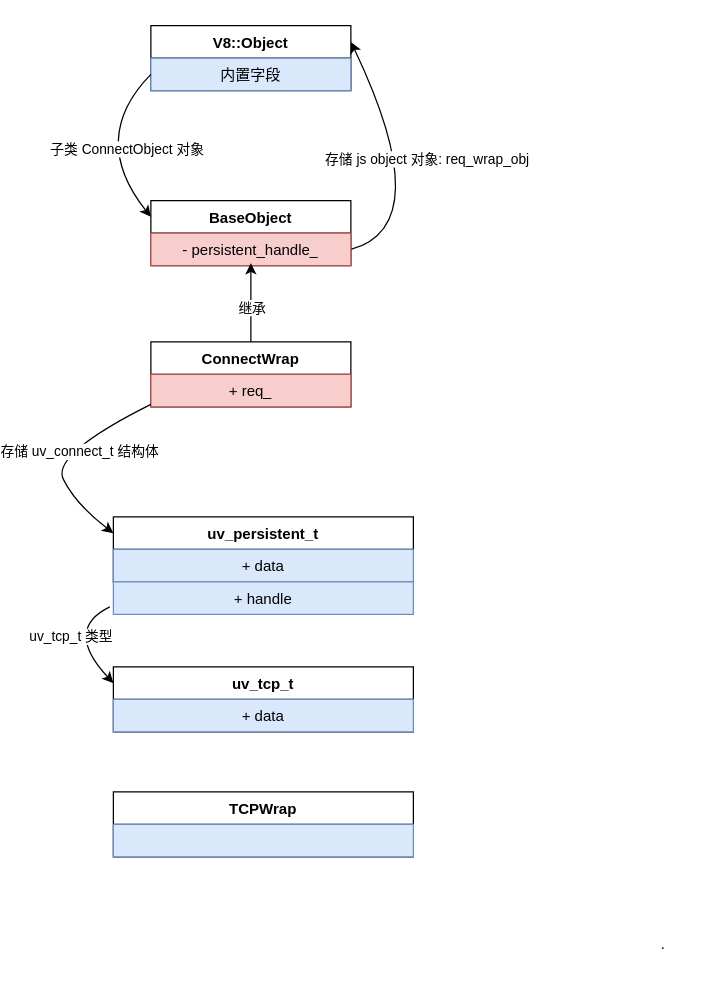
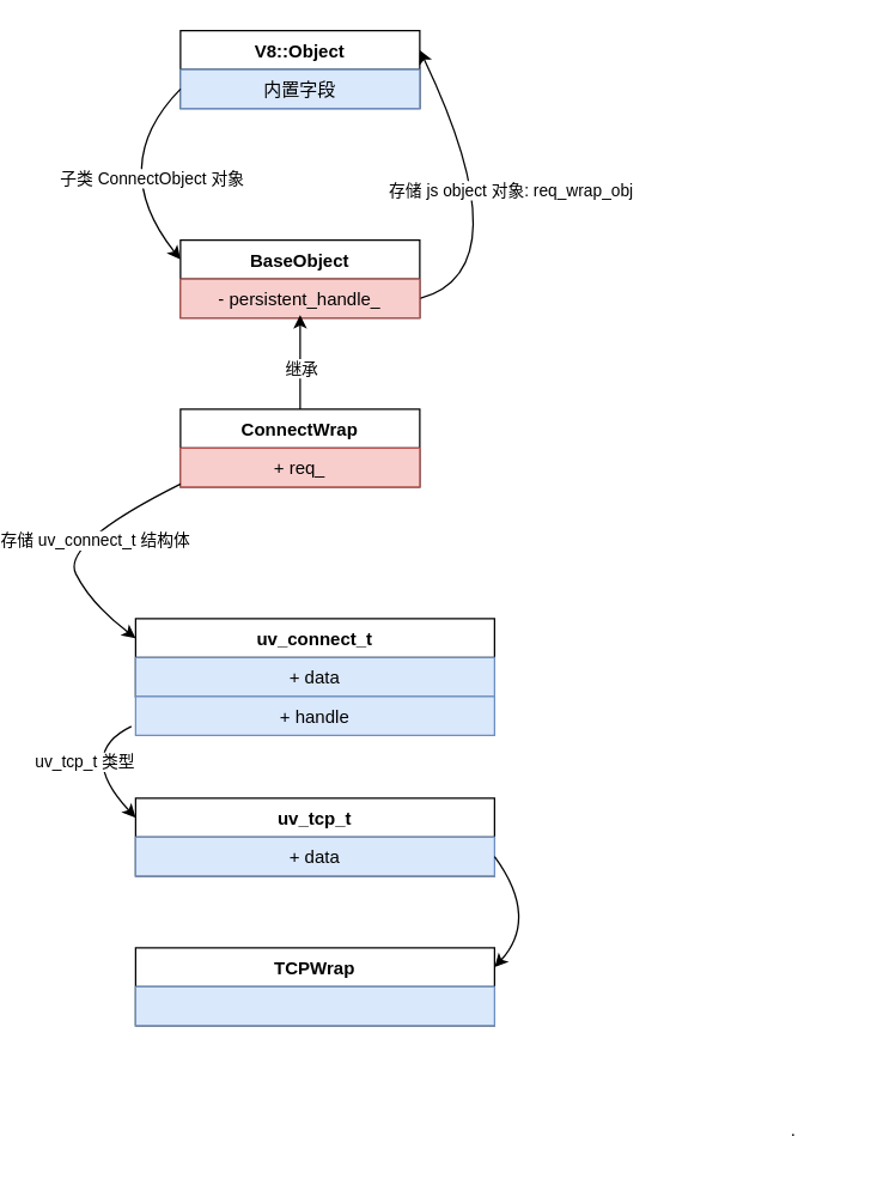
  <mxCell id="0" />
  <mxCell id="1" parent="0" />
  <mxCell id="2" value="ConnectWrap" style="swimlane;fontStyle=1;align=center;verticalAlign=top;childLayout=stackLayout;horizontal=1;startSize=26;horizontalStack=0;resizeParent=1;resizeParentMax=0;resizeLast=0;collapsible=1;marginBottom=0;whiteSpace=wrap;html=1;" parent="1" vertex="1"><mxGeometry x="100" y="273" width="160" height="52" as="geometry" /></mxCell>
  <mxCell id="3" value="+ req_" style="text;strokeColor=#b85450;fillColor=#f8cecc;align=center;verticalAlign=top;spacingLeft=4;spacingRight=4;overflow=hidden;rotatable=0;points=[[0,0.5],[1,0.5]];portConstraint=eastwest;whiteSpace=wrap;html=1;" parent="2" vertex="1"><mxGeometry y="26" width="160" height="26" as="geometry" /></mxCell>
  <mxCell id="4" value="V8::Object" style="swimlane;fontStyle=1;align=center;verticalAlign=top;childLayout=stackLayout;horizontal=1;startSize=26;horizontalStack=0;resizeParent=1;resizeParentMax=0;resizeLast=0;collapsible=1;marginBottom=0;whiteSpace=wrap;html=1;" parent="1" vertex="1"><mxGeometry x="100" y="20" width="160" height="52" as="geometry" /></mxCell>
  <mxCell id="5" value="内置字段" style="text;strokeColor=#6c8ebf;fillColor=#dae8fc;align=center;verticalAlign=top;spacingLeft=4;spacingRight=4;overflow=hidden;rotatable=0;points=[[0,0.5],[1,0.5]];portConstraint=eastwest;whiteSpace=wrap;html=1;" parent="4" vertex="1"><mxGeometry y="26" width="160" height="26" as="geometry" /></mxCell>
  <mxCell id="6" value="" style="curved=1;endArrow=classic;html=1;rounded=0;entryX=1;entryY=0.25;entryDx=0;entryDy=0;fillColor=#fff2cc;strokeColor=#000000;exitX=1;exitY=0.75;exitDx=0;exitDy=0;" parent="1" source="11" target="4" edge="1"><mxGeometry width="50" height="50" relative="1" as="geometry"><mxPoint x="320" y="250" as="sourcePoint" /><mxPoint x="310" y="430" as="targetPoint" /><Array as="points"><mxPoint x="330" y="180" /></Array></mxGeometry></mxCell>
  <mxCell id="7" value="存储 js object 对象: req_wrap_obj" style="edgeLabel;html=1;align=center;verticalAlign=middle;resizable=0;points=[];" parent="6" vertex="1" connectable="0"><mxGeometry x="-0.419" y="1" relative="1" as="geometry"><mxPoint x="-5" y="-54" as="offset" /></mxGeometry></mxCell>
  <mxCell id="8" value="" style="curved=1;endArrow=classic;html=1;rounded=0;exitX=0;exitY=0.5;exitDx=0;exitDy=0;entryX=0;entryY=0.25;entryDx=0;entryDy=0;fillColor=#fff2cc;strokeColor=#000000;" parent="1" source="5" target="11" edge="1"><mxGeometry width="50" height="50" relative="1" as="geometry"><mxPoint x="220" y="290" as="sourcePoint" /><mxPoint x="190" y="310" as="targetPoint" /><Array as="points"><mxPoint x="50" y="110" /></Array></mxGeometry></mxCell>
  <mxCell id="9" value="子类 ConnectObject 对象" style="edgeLabel;html=1;align=center;verticalAlign=middle;resizable=0;points=[];" parent="8" vertex="1" connectable="0"><mxGeometry x="-0.159" y="6" relative="1" as="geometry"><mxPoint x="21" y="10" as="offset" /></mxGeometry></mxCell>
  <mxCell id="10" value="." style="text;html=1;strokeColor=none;fillColor=none;align=center;verticalAlign=middle;whiteSpace=wrap;rounded=0;" parent="1" vertex="1"><mxGeometry x="480" y="740" width="60" height="30" as="geometry" /></mxCell>
  <mxCell id="11" value="BaseObject" style="swimlane;fontStyle=1;align=center;verticalAlign=top;childLayout=stackLayout;horizontal=1;startSize=26;horizontalStack=0;resizeParent=1;resizeParentMax=0;resizeLast=0;collapsible=1;marginBottom=0;whiteSpace=wrap;html=1;" parent="1" vertex="1"><mxGeometry x="100" y="160" width="160" height="52" as="geometry" /></mxCell>
  <mxCell id="12" value="-&amp;nbsp;persistent_handle_" style="text;strokeColor=#b85450;fillColor=#f8cecc;align=center;verticalAlign=top;spacingLeft=4;spacingRight=4;overflow=hidden;rotatable=0;points=[[0,0.5],[1,0.5]];portConstraint=eastwest;whiteSpace=wrap;html=1;" parent="11" vertex="1"><mxGeometry y="26" width="160" height="26" as="geometry" /></mxCell>
  <mxCell id="13" value="" style="endArrow=classic;html=1;rounded=0;exitX=0.5;exitY=0;exitDx=0;exitDy=0;" parent="1" source="2" edge="1"><mxGeometry width="50" height="50" relative="1" as="geometry"><mxPoint x="130" y="260" as="sourcePoint" /><mxPoint x="180" y="210" as="targetPoint" /></mxGeometry></mxCell>
  <mxCell id="14" value="继承" style="edgeLabel;html=1;align=center;verticalAlign=middle;resizable=0;points=[];" parent="13" vertex="1" connectable="0"><mxGeometry x="0.418" y="2" relative="1" as="geometry"><mxPoint x="2" y="17" as="offset" /></mxGeometry></mxCell>
- <mxCell id="15" value="uv_persistent_t" style="swimlane;fontStyle=1;align=center;verticalAlign=top;childLayout=stackLayout;horizontal=1;startSize=26;horizontalStack=0;resizeParent=1;resizeParentMax=0;resizeLast=0;collapsible=1;marginBottom=0;whiteSpace=wrap;html=1;" parent="1" vertex="1"><mxGeometry x="70" y="413" width="240" height="52" as="geometry" /></mxCell>
+ <mxCell id="15" value="uv_connect_t" style="swimlane;fontStyle=1;align=center;verticalAlign=top;childLayout=stackLayout;horizontal=1;startSize=26;horizontalStack=0;resizeParent=1;resizeParentMax=0;resizeLast=0;collapsible=1;marginBottom=0;whiteSpace=wrap;html=1;" parent="1" vertex="1"><mxGeometry x="70" y="413" width="240" height="52" as="geometry" /></mxCell>
  <mxCell id="16" value="+ data" style="text;strokeColor=#6c8ebf;fillColor=#dae8fc;align=center;verticalAlign=top;spacingLeft=4;spacingRight=4;overflow=hidden;rotatable=0;points=[[0,0.5],[1,0.5]];portConstraint=eastwest;whiteSpace=wrap;html=1;" parent="15" vertex="1"><mxGeometry y="26" width="240" height="26" as="geometry" /></mxCell>
  <mxCell id="17" value="存储 uv_connect_t 结构体" style="curved=1;endArrow=classic;html=1;rounded=0;entryX=0;entryY=0.25;entryDx=0;entryDy=0;fillColor=#f8cecc;strokeColor=#000000;" parent="1" target="15" edge="1"><mxGeometry x="-0.206" y="9" width="50" height="50" relative="1" as="geometry"><mxPoint x="100" y="323" as="sourcePoint" /><mxPoint x="30" y="363" as="targetPoint" /><Array as="points"><mxPoint x="20" y="363" /><mxPoint x="40" y="403" /></Array><mxPoint as="offset" /></mxGeometry></mxCell>
  <mxCell id="18" value="uv_tcp_t" style="swimlane;fontStyle=1;align=center;verticalAlign=top;childLayout=stackLayout;horizontal=1;startSize=26;horizontalStack=0;resizeParent=1;resizeParentMax=0;resizeLast=0;collapsible=1;marginBottom=0;whiteSpace=wrap;html=1;" parent="1" vertex="1"><mxGeometry x="70" y="533" width="240" height="52" as="geometry" /></mxCell>
  <mxCell id="19" value="+ data" style="text;strokeColor=#6c8ebf;fillColor=#dae8fc;align=center;verticalAlign=top;spacingLeft=4;spacingRight=4;overflow=hidden;rotatable=0;points=[[0,0.5],[1,0.5]];portConstraint=eastwest;whiteSpace=wrap;html=1;" parent="18" vertex="1"><mxGeometry y="26" width="240" height="26" as="geometry" /></mxCell>
  <mxCell id="20" value="+ handle" style="text;strokeColor=#6c8ebf;fillColor=#dae8fc;align=center;verticalAlign=top;spacingLeft=4;spacingRight=4;overflow=hidden;rotatable=0;points=[[0,0.5],[1,0.5]];portConstraint=eastwest;whiteSpace=wrap;html=1;" parent="1" vertex="1"><mxGeometry x="70" y="465" width="240" height="26" as="geometry" /></mxCell>
  <mxCell id="21" value="uv_tcp_t 类型" style="curved=1;endArrow=classic;html=1;rounded=0;entryX=0;entryY=0.25;entryDx=0;entryDy=0;exitX=-0.012;exitY=0.769;exitDx=0;exitDy=0;exitPerimeter=0;" parent="1" target="18" edge="1" source="20"><mxGeometry width="50" height="50" relative="1" as="geometry"><mxPoint x="-150" y="333" as="sourcePoint" /><mxPoint x="-250" y="333" as="targetPoint" /><Array as="points"><mxPoint x="30" y="503" /></Array></mxGeometry></mxCell>
  <mxCell id="22" value="TCPWrap" style="swimlane;fontStyle=1;align=center;verticalAlign=top;childLayout=stackLayout;horizontal=1;startSize=26;horizontalStack=0;resizeParent=1;resizeParentMax=0;resizeLast=0;collapsible=1;marginBottom=0;whiteSpace=wrap;html=1;" parent="1" vertex="1"><mxGeometry x="70" y="633" width="240" height="52" as="geometry" /></mxCell>
  <mxCell id="23" value="" style="text;strokeColor=#6c8ebf;fillColor=#dae8fc;align=center;verticalAlign=top;spacingLeft=4;spacingRight=4;overflow=hidden;rotatable=0;points=[[0,0.5],[1,0.5]];portConstraint=eastwest;whiteSpace=wrap;html=1;" parent="22" vertex="1"><mxGeometry y="26" width="240" height="26" as="geometry" /></mxCell>
+ <mxCell id="24" value="" style="curved=1;endArrow=classic;html=1;rounded=0;entryX=1;entryY=0.25;entryDx=0;entryDy=0;exitX=1;exitY=0.75;exitDx=0;exitDy=0;" parent="1" source="18" target="22" edge="1"><mxGeometry width="50" height="50" relative="1" as="geometry"><mxPoint x="340" y="683" as="sourcePoint" /><mxPoint x="390" y="633" as="targetPoint" /><Array as="points"><mxPoint x="340" y="613" /></Array></mxGeometry></mxCell>
